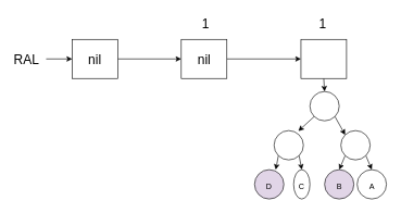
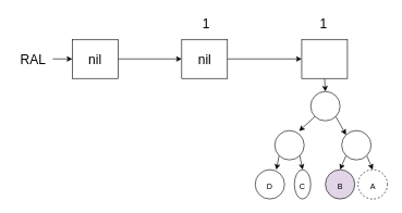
  <mxCell id="0" />
  <mxCell id="1" parent="0" />
  <mxCell id="2" value="" style="edgeStyle=none;rounded=0;orthogonalLoop=1;jettySize=auto;html=1;fontSize=12;" parent="1" source="3" target="5" edge="1"><mxGeometry relative="1" as="geometry" /></mxCell>
  <mxCell id="3" value="nil" style="rounded=0;whiteSpace=wrap;html=1;fontSize=20;" parent="1" vertex="1"><mxGeometry x="110" y="60" width="70" height="60" as="geometry" /></mxCell>
  <mxCell id="4" value="" style="edgeStyle=none;rounded=0;orthogonalLoop=1;jettySize=auto;html=1;fontSize=12;" parent="1" source="5" target="7" edge="1"><mxGeometry relative="1" as="geometry" /></mxCell>
  <mxCell id="5" value="nil" style="rounded=0;whiteSpace=wrap;html=1;fontSize=20;" parent="1" vertex="1"><mxGeometry x="277.5" y="60" width="70" height="60" as="geometry" /></mxCell>
  <mxCell id="6" style="edgeStyle=none;rounded=0;orthogonalLoop=1;jettySize=auto;html=1;exitX=0.5;exitY=1;exitDx=0;exitDy=0;entryX=0.5;entryY=0;entryDx=0;entryDy=0;fontSize=12;" parent="1" source="7" target="12" edge="1"><mxGeometry relative="1" as="geometry" /></mxCell>
  <mxCell id="7" value="" style="rounded=0;whiteSpace=wrap;html=1;fontSize=20;" parent="1" vertex="1"><mxGeometry x="461.25" y="60" width="70" height="60" as="geometry" /></mxCell>
  <mxCell id="8" value="1" style="text;html=1;strokeColor=none;fillColor=none;align=center;verticalAlign=middle;whiteSpace=wrap;rounded=0;fontSize=20;" parent="1" vertex="1"><mxGeometry x="285" y="20" width="60" height="30" as="geometry" /></mxCell>
  <mxCell id="9" value="1" style="text;html=1;strokeColor=none;fillColor=none;align=center;verticalAlign=middle;whiteSpace=wrap;rounded=0;fontSize=20;" parent="1" vertex="1"><mxGeometry x="465" y="20" width="60" height="30" as="geometry" /></mxCell>
  <mxCell id="10" style="edgeStyle=none;rounded=0;orthogonalLoop=1;jettySize=auto;html=1;exitX=0;exitY=1;exitDx=0;exitDy=0;entryX=0.828;entryY=0.015;entryDx=0;entryDy=0;entryPerimeter=0;fontSize=12;" parent="1" source="12" target="15" edge="1"><mxGeometry relative="1" as="geometry" /></mxCell>
  <mxCell id="11" style="edgeStyle=none;rounded=0;orthogonalLoop=1;jettySize=auto;html=1;exitX=1;exitY=1;exitDx=0;exitDy=0;entryX=0;entryY=0;entryDx=0;entryDy=0;fontSize=12;" parent="1" source="12" target="18" edge="1"><mxGeometry relative="1" as="geometry" /></mxCell>
  <mxCell id="12" value="" style="ellipse;whiteSpace=wrap;html=1;aspect=fixed;fontSize=20;" parent="1" vertex="1"><mxGeometry x="475" y="140" width="45" height="45" as="geometry" /></mxCell>
  <mxCell id="13" style="edgeStyle=none;rounded=0;orthogonalLoop=1;jettySize=auto;html=1;exitX=0;exitY=1;exitDx=0;exitDy=0;entryX=0.5;entryY=0;entryDx=0;entryDy=0;fontSize=12;" parent="1" source="15" edge="1"><mxGeometry relative="1" as="geometry"><mxPoint x="422.5" y="260" as="targetPoint" /></mxGeometry></mxCell>
  <mxCell id="14" style="edgeStyle=none;rounded=0;orthogonalLoop=1;jettySize=auto;html=1;exitX=1;exitY=1;exitDx=0;exitDy=0;entryX=0.5;entryY=0;entryDx=0;entryDy=0;fontSize=12;" parent="1" source="15" target="20" edge="1"><mxGeometry relative="1" as="geometry" /></mxCell>
  <mxCell id="15" value="" style="ellipse;whiteSpace=wrap;html=1;aspect=fixed;fontSize=20;" parent="1" vertex="1"><mxGeometry x="420" y="200" width="45" height="45" as="geometry" /></mxCell>
  <mxCell id="16" style="edgeStyle=none;rounded=0;orthogonalLoop=1;jettySize=auto;html=1;exitX=0;exitY=1;exitDx=0;exitDy=0;entryX=0.5;entryY=0;entryDx=0;entryDy=0;fontSize=12;" parent="1" source="18" target="21" edge="1"><mxGeometry relative="1" as="geometry" /></mxCell>
  <mxCell id="17" style="edgeStyle=none;rounded=0;orthogonalLoop=1;jettySize=auto;html=1;exitX=1;exitY=1;exitDx=0;exitDy=0;entryX=0.5;entryY=0;entryDx=0;entryDy=0;fontSize=12;" parent="1" source="18" target="22" edge="1"><mxGeometry relative="1" as="geometry" /></mxCell>
  <mxCell id="18" value="" style="ellipse;whiteSpace=wrap;html=1;aspect=fixed;fontSize=20;" parent="1" vertex="1"><mxGeometry x="522.5" y="200" width="45" height="45" as="geometry" /></mxCell>
- <mxCell id="19" value="&lt;font style=&quot;font-size: 12px&quot;&gt;D&lt;/font&gt;" style="ellipse;whiteSpace=wrap;html=1;aspect=fixed;fontSize=20;fillColor=#e1d5e7;" parent="1" vertex="1"><mxGeometry x="390" y="260" width="45" height="45" as="geometry" /></mxCell>
+ <mxCell id="19" value="&lt;font style=&quot;font-size: 12px&quot;&gt;D&lt;/font&gt;" style="ellipse;whiteSpace=wrap;html=1;aspect=fixed;fontSize=20;" parent="1" vertex="1"><mxGeometry x="390" y="260" width="45" height="45" as="geometry" /></mxCell>
  <mxCell id="20" value="&lt;font style=&quot;font-size: 12px&quot;&gt;C&lt;/font&gt;" style="ellipse;whiteSpace=wrap;html=1;aspect=fixed;fontSize=20;" parent="1" vertex="1"><mxGeometry x="450" y="260" width="25" height="45" as="geometry" /></mxCell>
  <mxCell id="21" value="&lt;font style=&quot;font-size: 12px&quot;&gt;B&lt;/font&gt;" style="ellipse;whiteSpace=wrap;html=1;aspect=fixed;fontSize=20;fillColor=#e1d5e7;" parent="1" vertex="1"><mxGeometry x="497.5" y="260" width="45" height="45" as="geometry" /></mxCell>
- <mxCell id="22" value="&lt;font style=&quot;font-size: 12px&quot;&gt;A&lt;/font&gt;" style="ellipse;whiteSpace=wrap;html=1;aspect=fixed;fontSize=20;" parent="1" vertex="1"><mxGeometry x="547.5" y="260" width="45" height="45" as="geometry" /></mxCell>
+ <mxCell id="22" value="&lt;font style=&quot;font-size: 12px&quot;&gt;A&lt;/font&gt;" style="ellipse;whiteSpace=wrap;html=1;aspect=fixed;fontSize=20;dashed=1;" parent="1" vertex="1"><mxGeometry x="547.5" y="260" width="45" height="45" as="geometry" /></mxCell>
  <mxCell id="23" style="edgeStyle=none;rounded=0;orthogonalLoop=1;jettySize=auto;html=1;exitX=1;exitY=0.5;exitDx=0;exitDy=0;entryX=0;entryY=0.5;entryDx=0;entryDy=0;fontSize=12;" parent="1" source="24" target="3" edge="1"><mxGeometry relative="1" as="geometry" /></mxCell>
- <mxCell id="24" value="RAL" style="text;html=1;strokeColor=none;fillColor=none;align=center;verticalAlign=middle;whiteSpace=wrap;rounded=0;fontSize=20;" parent="1" vertex="1"><mxGeometry x="10" y="75" width="60" height="30" as="geometry" /></mxCell>
+ <mxCell id="24" value="RAL" style="text;html=1;strokeColor=none;fillColor=none;align=center;verticalAlign=middle;whiteSpace=wrap;rounded=0;fontSize=20;" parent="1" vertex="1"><mxGeometry x="20" y="75" width="60" height="30" as="geometry" /></mxCell>
